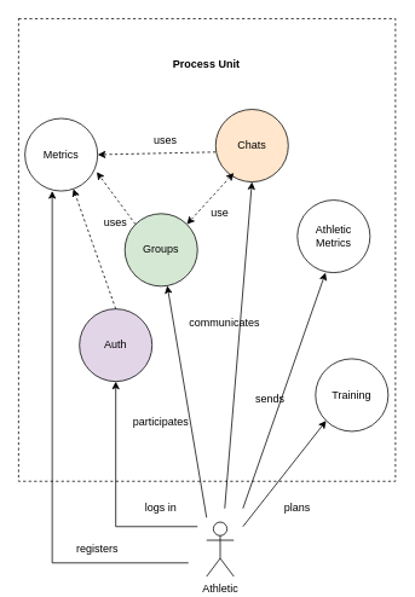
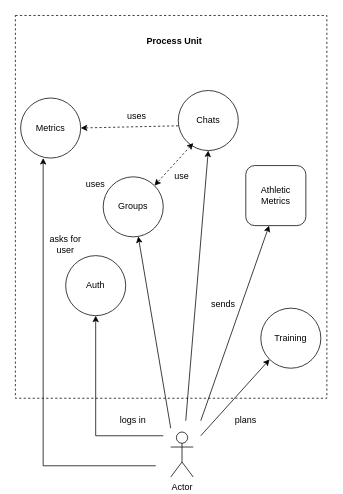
  <mxCell id="0" />
  <mxCell id="1" parent="0" />
  <mxCell id="2" value="" style="html=1;dashed=1;" vertex="1" parent="1"><mxGeometry x="20" y="20" width="415" height="510" as="geometry" /></mxCell>
- <mxCell id="3" value="&lt;b&gt;Process Unit&lt;/b&gt;" style="text;html=1;strokeColor=none;fillColor=none;align=center;verticalAlign=middle;whiteSpace=wrap;rounded=0;" vertex="1" parent="1"><mxGeometry x="172" y="55" width="110" height="30" as="geometry" /></mxCell>
+ <mxCell id="3" value="&lt;b&gt;Process Unit&lt;/b&gt;" style="text;html=1;strokeColor=none;fillColor=none;align=center;verticalAlign=middle;whiteSpace=wrap;rounded=0;" vertex="1" parent="1"><mxGeometry x="177" y="40" width="110" height="30" as="geometry" /></mxCell>
  <mxCell id="4" value="&lt;span style=&quot;&quot;&gt;Metrics&lt;/span&gt;" style="ellipse;whiteSpace=wrap;html=1;aspect=fixed;" vertex="1" parent="1"><mxGeometry x="27" y="130" width="80" height="80" as="geometry" /></mxCell>
- <mxCell id="5" value="&lt;span style=&quot;&quot;&gt;Auth&lt;/span&gt;" style="ellipse;whiteSpace=wrap;html=1;aspect=fixed;fillColor=#e1d5e7;" vertex="1" parent="1"><mxGeometry x="87" y="340" width="80" height="80" as="geometry" /></mxCell>
- <mxCell id="6" value="&lt;span style=&quot;&quot;&gt;Training&lt;/span&gt;" style="ellipse;whiteSpace=wrap;html=1;aspect=fixed;" vertex="1" parent="1"><mxGeometry x="347" y="395" width="80" height="80" as="geometry" /></mxCell>
- <mxCell id="7" value="&lt;span style=&quot;&quot;&gt;Groups&lt;/span&gt;" style="ellipse;whiteSpace=wrap;html=1;aspect=fixed;fillColor=#d5e8d4;" vertex="1" parent="1"><mxGeometry x="137" y="235" width="80" height="80" as="geometry" /></mxCell>
- <mxCell id="8" value="&lt;span style=&quot;&quot;&gt;Chats&lt;/span&gt;" style="ellipse;whiteSpace=wrap;html=1;aspect=fixed;fillColor=#ffe6cc;" vertex="1" parent="1"><mxGeometry x="237" y="120" width="80" height="80" as="geometry" /></mxCell>
- <mxCell id="9" value="&lt;span style=&quot;&quot;&gt;Athletic&lt;br&gt;Metrics&lt;br&gt;&lt;/span&gt;" style="ellipse;whiteSpace=wrap;html=1;aspect=fixed;" vertex="1" parent="1"><mxGeometry x="327" y="220" width="80" height="80" as="geometry" /></mxCell>
- <mxCell id="10" value="Athletic" style="shape=umlActor;verticalLabelPosition=bottom;verticalAlign=top;html=1;" vertex="1" parent="1"><mxGeometry x="227" y="575" width="30" height="60" as="geometry" /></mxCell>
+ <mxCell id="5" value="&lt;span style=&quot;&quot;&gt;Auth&lt;/span&gt;" style="ellipse;whiteSpace=wrap;html=1;aspect=fixed;" vertex="1" parent="1"><mxGeometry x="87" y="340" width="80" height="80" as="geometry" /></mxCell>
+ <mxCell id="6" value="&lt;span style=&quot;&quot;&gt;Training&lt;/span&gt;" style="ellipse;whiteSpace=wrap;html=1;aspect=fixed;" vertex="1" parent="1"><mxGeometry x="347" y="410" width="80" height="80" as="geometry" /></mxCell>
+ <mxCell id="7" value="&lt;span style=&quot;&quot;&gt;Groups&lt;/span&gt;" style="ellipse;whiteSpace=wrap;html=1;aspect=fixed;" vertex="1" parent="1"><mxGeometry x="137" y="235" width="80" height="80" as="geometry" /></mxCell>
+ <mxCell id="8" value="&lt;span style=&quot;&quot;&gt;Chats&lt;/span&gt;" style="ellipse;whiteSpace=wrap;html=1;aspect=fixed;" vertex="1" parent="1"><mxGeometry x="237" y="120" width="80" height="80" as="geometry" /></mxCell>
+ <mxCell id="9" value="&lt;span style=&quot;&quot;&gt;Athletic&lt;br&gt;Metrics&lt;br&gt;&lt;/span&gt;" style="whiteSpace=wrap;html=1;aspect=fixed;rounded=1;" vertex="1" parent="1"><mxGeometry x="327" y="220" width="80" height="80" as="geometry" /></mxCell>
+ <mxCell id="10" value="Actor" style="shape=umlActor;verticalLabelPosition=bottom;verticalAlign=top;html=1;" vertex="1" parent="1"><mxGeometry x="227" y="575" width="30" height="60" as="geometry" /></mxCell>
  <mxCell id="11" value="" style="endArrow=classic;html=1;rounded=0;" edge="1" parent="1"><mxGeometry width="50" height="50" relative="1" as="geometry"><mxPoint x="207" y="620" as="sourcePoint" /><mxPoint x="57" y="210" as="targetPoint" /><Array as="points"><mxPoint x="57" y="620" /></Array></mxGeometry></mxCell>
- <mxCell id="12" value="registers" style="text;html=1;strokeColor=none;fillColor=none;align=center;verticalAlign=middle;whiteSpace=wrap;rounded=0;dashed=1;" vertex="1" parent="1"><mxGeometry x="77" y="590" width="60" height="30" as="geometry" /></mxCell>
  <mxCell id="13" value="" style="endArrow=classic;html=1;rounded=0;entryX=0.5;entryY=1;entryDx=0;entryDy=0;" edge="1" parent="1" target="5"><mxGeometry width="50" height="50" relative="1" as="geometry"><mxPoint x="217" y="580" as="sourcePoint" /><mxPoint x="247" y="350" as="targetPoint" /><Array as="points"><mxPoint x="127" y="580" /></Array></mxGeometry></mxCell>
  <mxCell id="14" value="logs in" style="text;html=1;strokeColor=none;fillColor=none;align=center;verticalAlign=middle;whiteSpace=wrap;rounded=0;dashed=1;" vertex="1" parent="1"><mxGeometry x="147" y="545" width="60" height="30" as="geometry" /></mxCell>
- <mxCell id="15" value="" style="endArrow=classic;html=1;rounded=0;exitX=0.5;exitY=0;exitDx=0;exitDy=0;dashed=1;" edge="1" parent="1" source="5" target="4"><mxGeometry width="50" height="50" relative="1" as="geometry"><mxPoint x="197" y="400" as="sourcePoint" /><mxPoint x="247" y="350" as="targetPoint" /></mxGeometry></mxCell>
+ <mxCell id="16" value="asks for&lt;br&gt;user" style="text;html=1;strokeColor=none;fillColor=none;align=center;verticalAlign=middle;whiteSpace=wrap;rounded=0;dashed=1;" vertex="1" parent="1"><mxGeometry x="57" y="310" width="60" height="30" as="geometry" /></mxCell>
  <mxCell id="17" value="" style="endArrow=classic;html=1;rounded=0;" edge="1" parent="1" target="7"><mxGeometry width="50" height="50" relative="1" as="geometry"><mxPoint x="227" y="570" as="sourcePoint" /><mxPoint x="247" y="340" as="targetPoint" /></mxGeometry></mxCell>
- <mxCell id="18" value="participates" style="text;html=1;strokeColor=none;fillColor=none;align=center;verticalAlign=middle;whiteSpace=wrap;rounded=0;dashed=1;" vertex="1" parent="1"><mxGeometry x="147" y="450" width="60" height="30" as="geometry" /></mxCell>
- <mxCell id="19" value="" style="endArrow=classic;html=1;rounded=0;exitX=0;exitY=0;exitDx=0;exitDy=0;dashed=1;entryX=0.988;entryY=0.738;entryDx=0;entryDy=0;entryPerimeter=0;" edge="1" parent="1" source="7" target="4"><mxGeometry width="50" height="50" relative="1" as="geometry"><mxPoint x="137" y="350" as="sourcePoint" /><mxPoint x="90.313" y="217.72" as="targetPoint" /></mxGeometry></mxCell>
  <mxCell id="20" value="uses" style="text;html=1;strokeColor=none;fillColor=none;align=center;verticalAlign=middle;whiteSpace=wrap;rounded=0;dashed=1;" vertex="1" parent="1"><mxGeometry x="97" y="230" width="60" height="30" as="geometry" /></mxCell>
  <mxCell id="21" value="" style="endArrow=classic;startArrow=classic;html=1;rounded=0;entryX=1;entryY=0;entryDx=0;entryDy=0;dashed=1;" edge="1" parent="1" target="7"><mxGeometry width="50" height="50" relative="1" as="geometry"><mxPoint x="257" y="190" as="sourcePoint" /><mxPoint x="247" y="350" as="targetPoint" /></mxGeometry></mxCell>
  <mxCell id="22" value="use" style="text;html=1;strokeColor=none;fillColor=none;align=center;verticalAlign=middle;whiteSpace=wrap;rounded=0;dashed=1;" vertex="1" parent="1"><mxGeometry x="212" y="220" width="60" height="30" as="geometry" /></mxCell>
  <mxCell id="23" value="" style="endArrow=classic;html=1;rounded=0;entryX=0.5;entryY=1;entryDx=0;entryDy=0;" edge="1" parent="1" target="8"><mxGeometry width="50" height="50" relative="1" as="geometry"><mxPoint x="247" y="560" as="sourcePoint" /><mxPoint x="247" y="350" as="targetPoint" /></mxGeometry></mxCell>
- <mxCell id="24" value="communicates" style="text;html=1;strokeColor=none;fillColor=none;align=center;verticalAlign=middle;whiteSpace=wrap;rounded=0;dashed=1;" vertex="1" parent="1"><mxGeometry x="217" y="340" width="60" height="30" as="geometry" /></mxCell>
  <mxCell id="25" value="" style="endArrow=classic;html=1;rounded=0;exitX=0;exitY=0.588;exitDx=0;exitDy=0;dashed=1;entryX=0.21;entryY=0.294;entryDx=0;entryDy=0;entryPerimeter=0;exitPerimeter=0;" edge="1" parent="1" source="8" target="2"><mxGeometry width="50" height="50" relative="1" as="geometry"><mxPoint x="158.716" y="256.716" as="sourcePoint" /><mxPoint x="116.04" y="199.04" as="targetPoint" /></mxGeometry></mxCell>
  <mxCell id="26" value="uses" style="text;html=1;strokeColor=none;fillColor=none;align=center;verticalAlign=middle;whiteSpace=wrap;rounded=0;dashed=1;" vertex="1" parent="1"><mxGeometry x="152" y="140" width="60" height="30" as="geometry" /></mxCell>
  <mxCell id="27" value="" style="endArrow=classic;html=1;rounded=0;entryX=0.388;entryY=1;entryDx=0;entryDy=0;entryPerimeter=0;" edge="1" parent="1" target="9"><mxGeometry width="50" height="50" relative="1" as="geometry"><mxPoint x="267" y="560" as="sourcePoint" /><mxPoint x="247" y="350" as="targetPoint" /></mxGeometry></mxCell>
- <mxCell id="28" value="sends" style="text;html=1;strokeColor=none;fillColor=none;align=center;verticalAlign=middle;whiteSpace=wrap;rounded=0;dashed=1;" vertex="1" parent="1"><mxGeometry x="267" y="425" width="60" height="30" as="geometry" /></mxCell>
+ <mxCell id="28" value="sends" style="text;html=1;strokeColor=none;fillColor=none;align=center;verticalAlign=middle;whiteSpace=wrap;rounded=0;dashed=1;" vertex="1" parent="1"><mxGeometry x="267" y="390" width="60" height="30" as="geometry" /></mxCell>
  <mxCell id="29" value="" style="endArrow=classic;html=1;rounded=0;entryX=0;entryY=1;entryDx=0;entryDy=0;" edge="1" parent="1" target="6"><mxGeometry width="50" height="50" relative="1" as="geometry"><mxPoint x="267" y="580" as="sourcePoint" /><mxPoint x="247" y="350" as="targetPoint" /></mxGeometry></mxCell>
  <mxCell id="30" value="plans" style="text;html=1;strokeColor=none;fillColor=none;align=center;verticalAlign=middle;whiteSpace=wrap;rounded=0;dashed=1;" vertex="1" parent="1"><mxGeometry x="297" y="545" width="60" height="30" as="geometry" /></mxCell>
